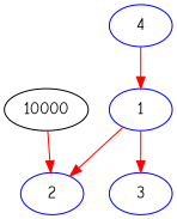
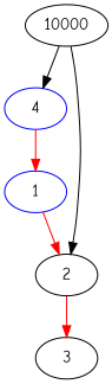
  digraph {
    fontname="Comic Neue"
    node [color=blue fontname="Comic Neue"]
    edge [color=red fontname="Comic Neue"]
    n1 [label=4]
    n2 [label=1]
-   n3 [label=2]
-   n4 [label=3]
+   n3 [color=black label=2]
+   n4 [color=black label=3]
    n5 [color=black label=10000]
    n1 -> n2
    n2 -> n3
-   n2 -> n4
-   n5 -> n3
+   n3 -> n4
+   n5 -> n1 [color=black]
+   n5 -> n3 [color=black]
  }
